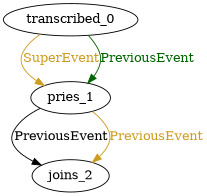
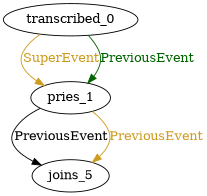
  digraph {
    rankdir=TB
    edge [color=goldenrod3 fontcolor=goldenrod3]
    n1 [label=transcribed_0]
    n2 [label=pries_1]
-   n3 [label=joins_2]
+   n3 [label=joins_5]
    n1 -> n2 [label=SuperEvent]
    n1 -> n2 [color=darkgreen fontcolor=darkgreen label=PreviousEvent]
    n2 -> n3 [color=Black fontcolor=black label=PreviousEvent]
    n2 -> n3 [label=PreviousEvent]
  }
